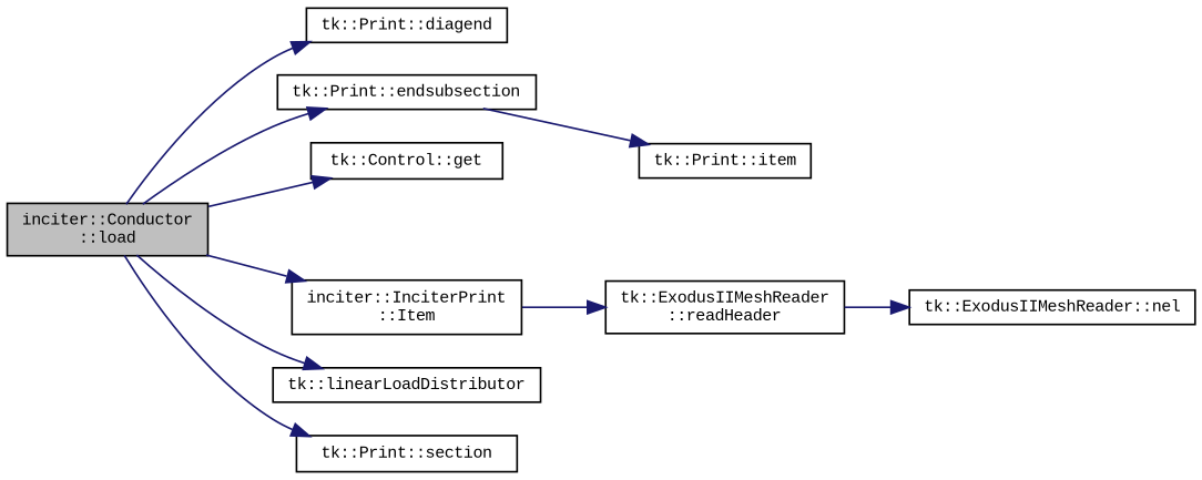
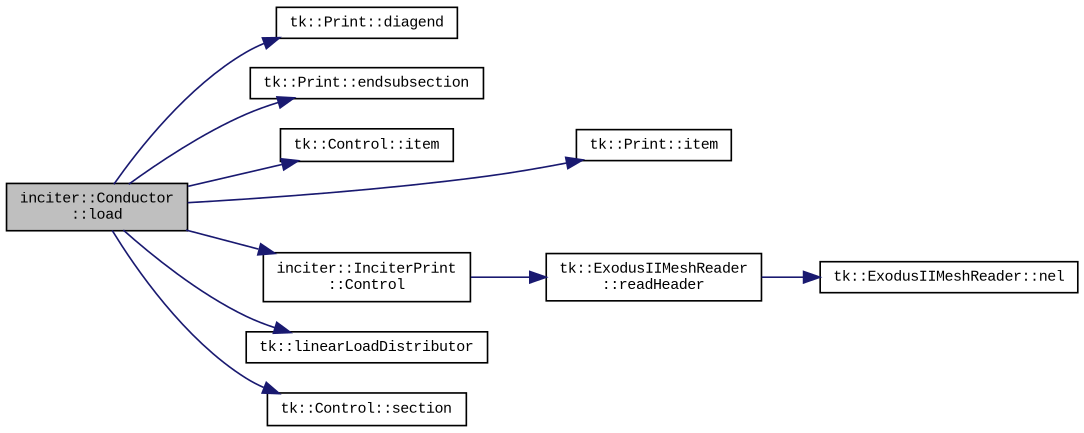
  digraph {
    fontname="Liberation Mono"
    rankdir=LR
    node [color=black fontname="Liberation Mono" fontsize=9 shape=record]
    edge [color=midnightblue fontname="Liberation Mono" fontsize=9 labelfontname="sans-serif" labelfontsize=9 style=solid]
    n1 [fillcolor=grey75 fontcolor=black height=0.2 label="inciter::Conductor\l::load" style=filled width=0.4]
    n2 [height=0.2 label="tk::Print::diagend" width=0.4]
    n3 [height=0.2 label="tk::Print::endsubsection" width=0.4]
-   n4 [height=0.2 label="tk::Control::get" width=0.4]
-   n5 [height=0.2 label="inciter::InciterPrint\l::Item" width=0.4]
+   n4 [height=0.2 label="tk::Control::item" width=0.4]
+   n5 [height=0.2 label="inciter::InciterPrint\l::Control" width=0.4]
    n6 [height=0.2 label="tk::Print::item" width=0.4]
    n7 [height=0.2 label="tk::linearLoadDistributor" width=0.4]
-   n8 [height=0.2 label="tk::Print::section" width=0.4]
+   n8 [height=0.2 label="tk::Control::section" width=0.4]
    n9 [height=0.2 label="tk::ExodusIIMeshReader\l::readHeader" width=0.4]
    n10 [height=0.2 label="tk::ExodusIIMeshReader::nel" width=0.4]
    n1 -> n2
    n1 -> n3
    n1 -> n4
    n1 -> n5
-   n3 -> n6
+   n1 -> n6
    n1 -> n7
    n1 -> n8
    n5 -> n9
    n9 -> n10
  }
